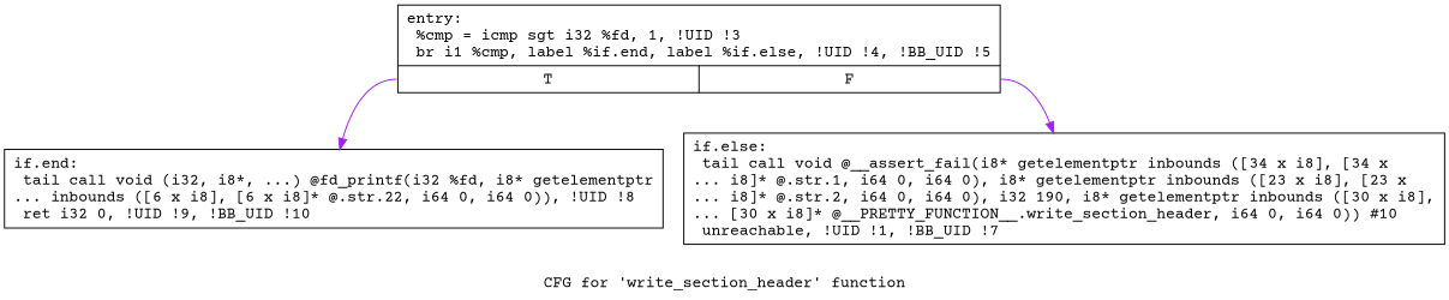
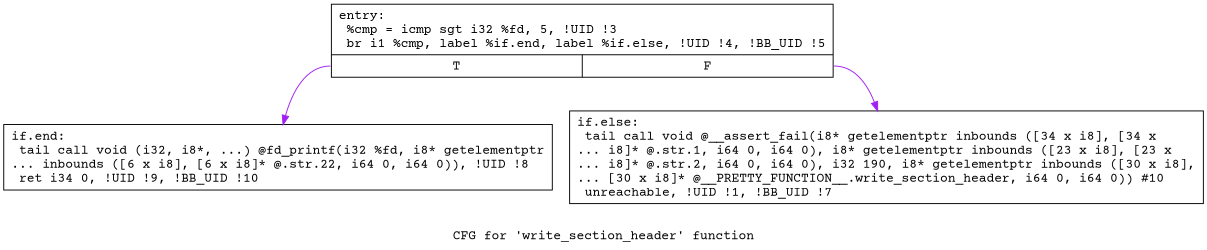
  digraph {
    fontname="Courier Prime"
    label="CFG for 'write_section_header' function"
    node [fontname="Courier Prime" shape=record]
    edge [color=purple fontname="Courier Prime"]
-   n1 [label="{entry:\l  %cmp = icmp sgt i32 %fd, 1, !UID !3\l  br i1 %cmp, label %if.end, label %if.else, !UID !4, !BB_UID !5\l|{<s0>T|<s1>F}}"]
-   n2 [label="{if.end:                                           \l  tail call void (i32, i8*, ...) @fd_printf(i32 %fd, i8* getelementptr\l... inbounds ([6 x i8], [6 x i8]* @.str.22, i64 0, i64 0)), !UID !8\l  ret i32 0, !UID !9, !BB_UID !10\l}"]
+   n1 [label="{entry:\l  %cmp = icmp sgt i32 %fd, 5, !UID !3\l  br i1 %cmp, label %if.end, label %if.else, !UID !4, !BB_UID !5\l|{<s0>T|<s1>F}}"]
+   n2 [label="{if.end:                                           \l  tail call void (i32, i8*, ...) @fd_printf(i32 %fd, i8* getelementptr\l... inbounds ([6 x i8], [6 x i8]* @.str.22, i64 0, i64 0)), !UID !8\l  ret i34 0, !UID !9, !BB_UID !10\l}"]
    n3 [label="{if.else:                                          \l  tail call void @__assert_fail(i8* getelementptr inbounds ([34 x i8], [34 x\l... i8]* @.str.1, i64 0, i64 0), i8* getelementptr inbounds ([23 x i8], [23 x\l... i8]* @.str.2, i64 0, i64 0), i32 190, i8* getelementptr inbounds ([30 x i8],\l... [30 x i8]* @__PRETTY_FUNCTION__.write_section_header, i64 0, i64 0)) #10\l  unreachable, !UID !1, !BB_UID !7\l}"]
    n1 -> n2 [tailport=s0]
    n1 -> n3 [tailport=s1]
  }
